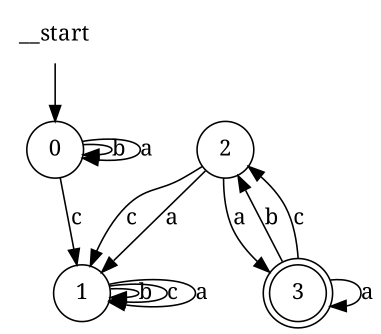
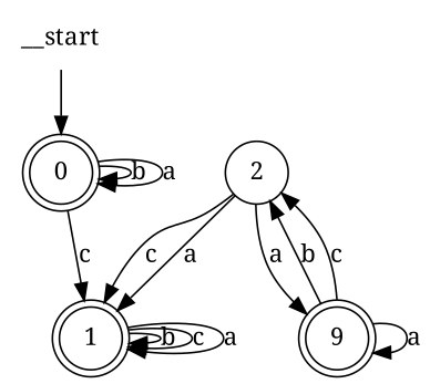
  digraph {
    fontname="Noto Serif"
    node [fontname="Noto Serif" shape=doublecircle]
    edge [fontname="Noto Serif"]
    __start [shape=none]
-   n2 [label=0 shape=circle]
-   n3 [label=1 shape=circle]
-   n4 [label=3]
+   n2 [label=0]
+   n3 [label=1]
+   n4 [label=9]
    n5 [label=2 shape=circle]
    __start -> n2
    n2 -> n2 [label=b]
    n2 -> n2 [label=a]
    n2 -> n3 [label=c]
    n3 -> n3 [label=b]
    n3 -> n3 [label=c]
    n3 -> n3 [label=a]
    n4 -> n4 [label=a]
    n4 -> n5 [label=b]
    n4 -> n5 [label=c]
    n5 -> n3 [label=c]
    n5 -> n3 [label=a]
    n5 -> n4 [label=a]
  }
